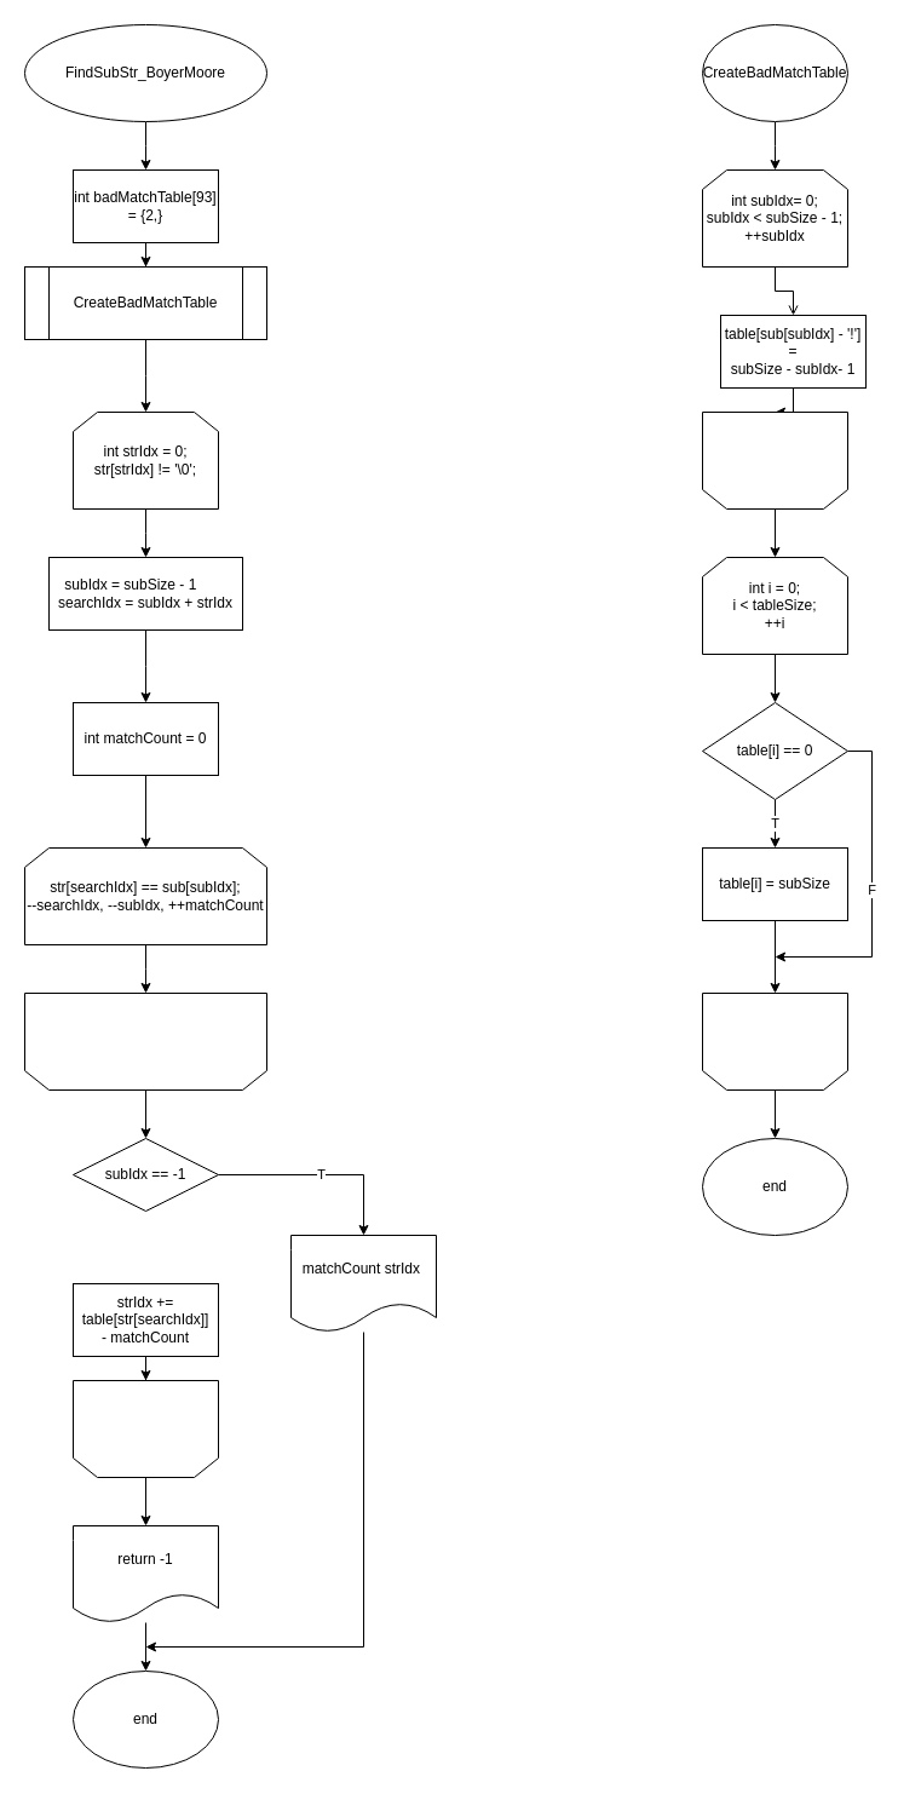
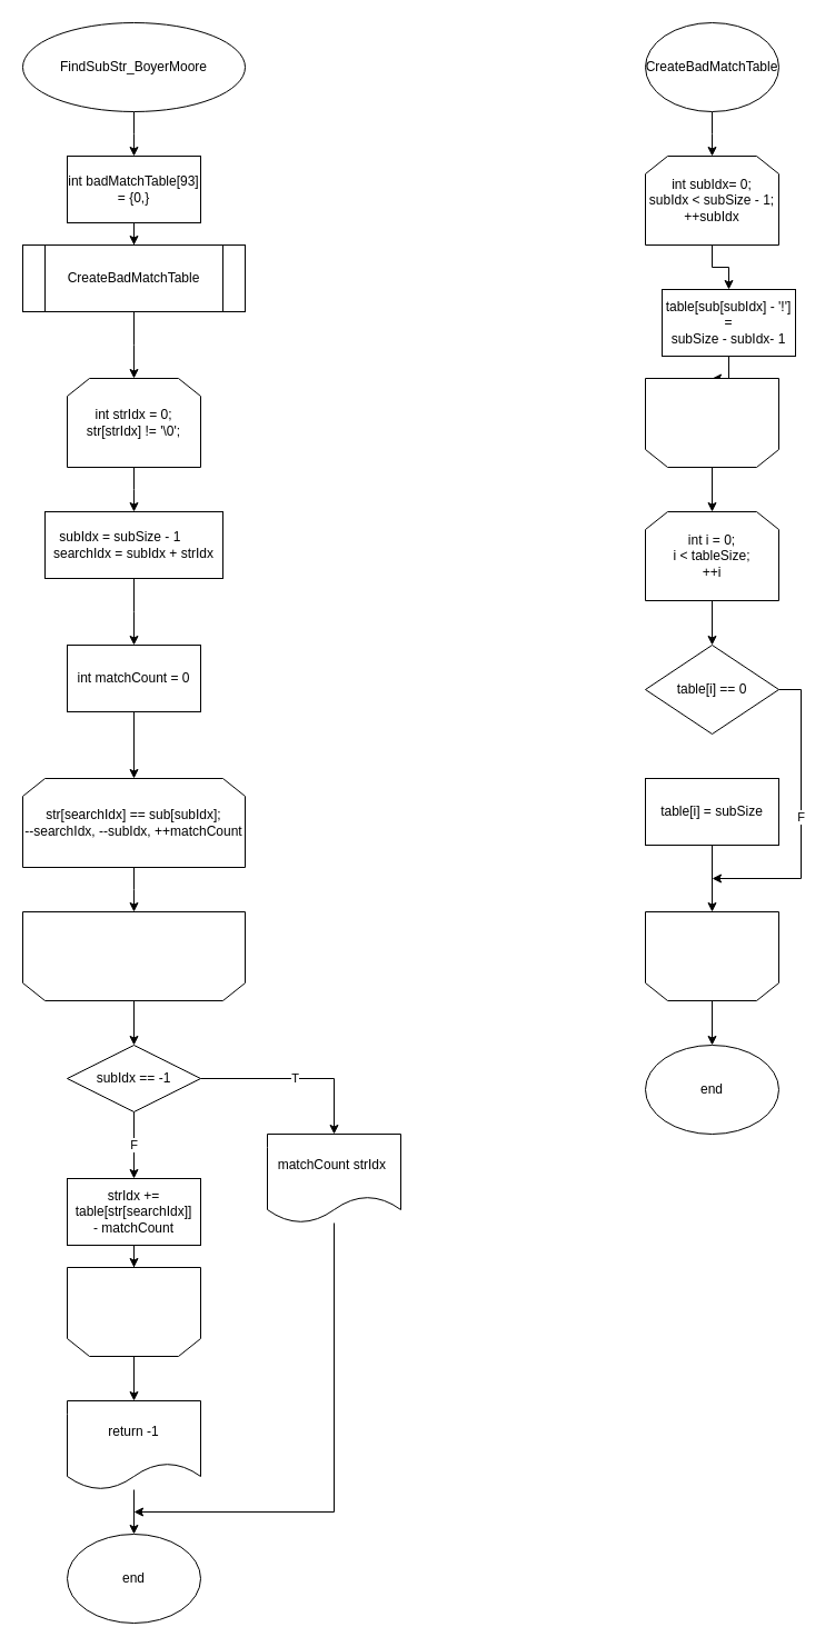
  <mxCell id="0" />
  <mxCell id="1" parent="0" />
  <mxCell id="2" value="" style="edgeStyle=orthogonalEdgeStyle;rounded=0;orthogonalLoop=1;jettySize=auto;html=1;" edge="1" parent="1" source="3"><mxGeometry relative="1" as="geometry"><mxPoint x="120" y="140" as="targetPoint" /></mxGeometry></mxCell>
  <mxCell id="3" value="FindSubStr_BoyerMoore" style="ellipse;whiteSpace=wrap;html=1;" vertex="1" parent="1"><mxGeometry x="20" y="20" width="200" height="80" as="geometry" /></mxCell>
  <mxCell id="4" value="" style="edgeStyle=orthogonalEdgeStyle;rounded=0;orthogonalLoop=1;jettySize=auto;html=1;" edge="1" parent="1" source="5"><mxGeometry relative="1" as="geometry"><mxPoint x="640" y="140" as="targetPoint" /></mxGeometry></mxCell>
  <mxCell id="5" value="CreateBadMatchTable" style="ellipse;whiteSpace=wrap;html=1;" vertex="1" parent="1"><mxGeometry x="580" y="20" width="120" height="80" as="geometry" /></mxCell>
  <mxCell id="6" value="" style="edgeStyle=orthogonalEdgeStyle;rounded=0;orthogonalLoop=1;jettySize=auto;html=1;" edge="1" parent="1" source="7"><mxGeometry relative="1" as="geometry"><mxPoint x="120" y="340" as="targetPoint" /></mxGeometry></mxCell>
  <mxCell id="7" value="CreateBadMatchTable" style="shape=process;whiteSpace=wrap;html=1;backgroundOutline=1;" vertex="1" parent="1"><mxGeometry x="20" y="220" width="200" height="60" as="geometry" /></mxCell>
  <mxCell id="8" value="" style="edgeStyle=orthogonalEdgeStyle;rounded=0;orthogonalLoop=1;jettySize=auto;html=1;" edge="1" parent="1" source="9"><mxGeometry relative="1" as="geometry"><mxPoint x="120" y="460" as="targetPoint" /></mxGeometry></mxCell>
  <mxCell id="9" value="int strIdx = 0;&lt;br&gt;str[strIdx] != '\0';" style="shape=loopLimit;whiteSpace=wrap;html=1;" vertex="1" parent="1"><mxGeometry x="60" y="340" width="120" height="80" as="geometry" /></mxCell>
  <mxCell id="10" style="edgeStyle=orthogonalEdgeStyle;rounded=0;orthogonalLoop=1;jettySize=auto;html=1;entryX=0.5;entryY=0;entryDx=0;entryDy=0;" edge="1" parent="1" source="11"><mxGeometry relative="1" as="geometry"><mxPoint x="120" y="580" as="targetPoint" /></mxGeometry></mxCell>
  <mxCell id="11" value="&lt;span style=&quot;&quot;&gt;subIdx = subSize - 1&lt;span style=&quot;white-space: pre;&quot;&gt;&#09;&lt;/span&gt;&lt;br&gt;&lt;/span&gt;searchIdx = subIdx + strIdx&lt;span style=&quot;&quot;&gt;&lt;br&gt;&lt;/span&gt;" style="rounded=0;whiteSpace=wrap;html=1;" vertex="1" parent="1"><mxGeometry x="40" y="460" width="160" height="60" as="geometry" /></mxCell>
  <mxCell id="12" value="" style="edgeStyle=orthogonalEdgeStyle;rounded=0;orthogonalLoop=1;jettySize=auto;html=1;" edge="1" parent="1" source="13" target="7"><mxGeometry relative="1" as="geometry" /></mxCell>
- <mxCell id="13" value="int badMatchTable[93] = {2,}" style="rounded=0;whiteSpace=wrap;html=1;" vertex="1" parent="1"><mxGeometry x="60" y="140" width="120" height="60" as="geometry" /></mxCell>
- <mxCell id="14" value="" style="edgeStyle=orthogonalEdgeStyle;rounded=0;orthogonalLoop=1;jettySize=auto;html=1;endArrow=open;" edge="1" parent="1" source="15" target="19"><mxGeometry relative="1" as="geometry" /></mxCell>
+ <mxCell id="13" value="int badMatchTable[93] = {0,}" style="rounded=0;whiteSpace=wrap;html=1;" vertex="1" parent="1"><mxGeometry x="60" y="140" width="120" height="60" as="geometry" /></mxCell>
+ <mxCell id="14" value="" style="edgeStyle=orthogonalEdgeStyle;rounded=0;orthogonalLoop=1;jettySize=auto;html=1;" edge="1" parent="1" source="15" target="19"><mxGeometry relative="1" as="geometry" /></mxCell>
  <mxCell id="15" value="int subIdx= 0;&lt;br&gt;subIdx&amp;nbsp;&amp;lt; subSize - 1;&lt;br&gt;++subIdx" style="shape=loopLimit;whiteSpace=wrap;html=1;" vertex="1" parent="1"><mxGeometry x="580" y="140" width="120" height="80" as="geometry" /></mxCell>
  <mxCell id="16" value="" style="edgeStyle=orthogonalEdgeStyle;rounded=0;orthogonalLoop=1;jettySize=auto;html=1;" edge="1" parent="1" source="17" target="42"><mxGeometry relative="1" as="geometry" /></mxCell>
  <mxCell id="17" value="int i = 0;&lt;br&gt;i &amp;lt; tableSize;&lt;br&gt;++i" style="shape=loopLimit;whiteSpace=wrap;html=1;" vertex="1" parent="1"><mxGeometry x="580" y="460" width="120" height="80" as="geometry" /></mxCell>
  <mxCell id="18" value="" style="edgeStyle=orthogonalEdgeStyle;rounded=0;orthogonalLoop=1;jettySize=auto;html=1;" edge="1" parent="1" source="19" target="39"><mxGeometry relative="1" as="geometry" /></mxCell>
  <mxCell id="19" value="&lt;span style=&quot;&quot;&gt;table[sub[subIdx] - '!']&lt;br&gt;=&lt;br&gt;subSize -&amp;nbsp;&lt;/span&gt;subIdx&lt;span style=&quot;&quot;&gt;- 1&lt;br&gt;&lt;/span&gt;" style="rounded=0;whiteSpace=wrap;html=1;" vertex="1" parent="1"><mxGeometry x="595" y="260" width="120" height="60" as="geometry" /></mxCell>
  <mxCell id="20" style="edgeStyle=orthogonalEdgeStyle;rounded=0;orthogonalLoop=1;jettySize=auto;html=1;entryX=0.5;entryY=0;entryDx=0;entryDy=0;" edge="1" parent="1" source="21" target="23"><mxGeometry relative="1" as="geometry" /></mxCell>
  <mxCell id="21" value="int matchCount = 0" style="rounded=0;whiteSpace=wrap;html=1;" vertex="1" parent="1"><mxGeometry x="60" y="580" width="120" height="60" as="geometry" /></mxCell>
  <mxCell id="22" value="" style="edgeStyle=orthogonalEdgeStyle;rounded=0;orthogonalLoop=1;jettySize=auto;html=1;" edge="1" parent="1" source="23"><mxGeometry relative="1" as="geometry"><mxPoint x="120" y="820" as="targetPoint" /></mxGeometry></mxCell>
  <mxCell id="23" value="str[searchIdx] == sub[subIdx];&lt;br&gt;--searchIdx, --subIdx, ++matchCount" style="shape=loopLimit;whiteSpace=wrap;html=1;" vertex="1" parent="1"><mxGeometry x="20" y="700" width="200" height="80" as="geometry" /></mxCell>
  <mxCell id="24" value="" style="edgeStyle=orthogonalEdgeStyle;rounded=0;orthogonalLoop=1;jettySize=auto;html=1;" edge="1" parent="1" source="25" target="36"><mxGeometry relative="1" as="geometry" /></mxCell>
  <mxCell id="25" value="" style="shape=loopLimit;whiteSpace=wrap;html=1;flipV=1;" vertex="1" parent="1"><mxGeometry x="60" y="1140" width="120" height="80" as="geometry" /></mxCell>
  <mxCell id="26" value="" style="edgeStyle=orthogonalEdgeStyle;rounded=0;orthogonalLoop=1;jettySize=auto;html=1;" edge="1" parent="1" source="27" target="30"><mxGeometry relative="1" as="geometry" /></mxCell>
  <mxCell id="27" value="" style="shape=loopLimit;whiteSpace=wrap;html=1;flipV=1;" vertex="1" parent="1"><mxGeometry x="20" y="820" width="200" height="80" as="geometry" /></mxCell>
  <mxCell id="28" value="T" style="edgeStyle=orthogonalEdgeStyle;rounded=0;orthogonalLoop=1;jettySize=auto;html=1;entryX=0.5;entryY=0;entryDx=0;entryDy=0;" edge="1" parent="1" source="30" target="32"><mxGeometry relative="1" as="geometry" /></mxCell>
+ <mxCell id="29" value="F" style="edgeStyle=orthogonalEdgeStyle;rounded=0;orthogonalLoop=1;jettySize=auto;html=1;" edge="1" parent="1" source="30" target="34"><mxGeometry relative="1" as="geometry" /></mxCell>
  <mxCell id="30" value="subIdx == -1" style="rhombus;whiteSpace=wrap;html=1;" vertex="1" parent="1"><mxGeometry x="60" y="940" width="120" height="60" as="geometry" /></mxCell>
  <mxCell id="31" style="edgeStyle=orthogonalEdgeStyle;rounded=0;orthogonalLoop=1;jettySize=auto;html=1;" edge="1" parent="1" source="32"><mxGeometry relative="1" as="geometry"><mxPoint x="120" y="1360" as="targetPoint" /><Array as="points"><mxPoint x="300" y="1360" /></Array></mxGeometry></mxCell>
  <mxCell id="32" value="matchCount strIdx&amp;nbsp;" style="shape=document;whiteSpace=wrap;html=1;boundedLbl=1;" vertex="1" parent="1"><mxGeometry x="240" y="1020" width="120" height="80" as="geometry" /></mxCell>
  <mxCell id="33" value="" style="edgeStyle=orthogonalEdgeStyle;rounded=0;orthogonalLoop=1;jettySize=auto;html=1;" edge="1" parent="1" source="34" target="25"><mxGeometry relative="1" as="geometry" /></mxCell>
  <mxCell id="34" value="strIdx +=&lt;br&gt;table[str[searchIdx]]&lt;br&gt;- matchCount" style="rounded=0;whiteSpace=wrap;html=1;" vertex="1" parent="1"><mxGeometry x="60" y="1060" width="120" height="60" as="geometry" /></mxCell>
  <mxCell id="35" value="" style="edgeStyle=orthogonalEdgeStyle;rounded=0;orthogonalLoop=1;jettySize=auto;html=1;" edge="1" parent="1" source="36" target="37"><mxGeometry relative="1" as="geometry" /></mxCell>
  <mxCell id="36" value="return -1" style="shape=document;whiteSpace=wrap;html=1;boundedLbl=1;" vertex="1" parent="1"><mxGeometry x="60" y="1260" width="120" height="80" as="geometry" /></mxCell>
  <mxCell id="37" value="end" style="ellipse;whiteSpace=wrap;html=1;" vertex="1" parent="1"><mxGeometry x="60" y="1380" width="120" height="80" as="geometry" /></mxCell>
  <mxCell id="38" value="" style="edgeStyle=orthogonalEdgeStyle;rounded=0;orthogonalLoop=1;jettySize=auto;html=1;" edge="1" parent="1" source="39" target="17"><mxGeometry relative="1" as="geometry" /></mxCell>
  <mxCell id="39" value="" style="shape=loopLimit;whiteSpace=wrap;html=1;flipV=1;" vertex="1" parent="1"><mxGeometry x="580" y="340" width="120" height="80" as="geometry" /></mxCell>
- <mxCell id="40" value="T" style="edgeStyle=orthogonalEdgeStyle;rounded=0;orthogonalLoop=1;jettySize=auto;html=1;" edge="1" parent="1" source="42" target="46"><mxGeometry relative="1" as="geometry" /></mxCell>
  <mxCell id="41" value="F" style="edgeStyle=orthogonalEdgeStyle;rounded=0;orthogonalLoop=1;jettySize=auto;html=1;exitX=1;exitY=0.5;exitDx=0;exitDy=0;" edge="1" parent="1" source="42"><mxGeometry relative="1" as="geometry"><mxPoint x="640" y="790" as="targetPoint" /><Array as="points"><mxPoint x="720" y="620" /><mxPoint x="720" y="790" /></Array></mxGeometry></mxCell>
  <mxCell id="42" value="table[i] == 0" style="rhombus;whiteSpace=wrap;html=1;" vertex="1" parent="1"><mxGeometry x="580" y="580" width="120" height="80" as="geometry" /></mxCell>
  <mxCell id="43" value="" style="edgeStyle=orthogonalEdgeStyle;rounded=0;orthogonalLoop=1;jettySize=auto;html=1;" edge="1" parent="1" source="44" target="47"><mxGeometry relative="1" as="geometry" /></mxCell>
  <mxCell id="44" value="" style="shape=loopLimit;whiteSpace=wrap;html=1;flipV=1;" vertex="1" parent="1"><mxGeometry x="580" y="820" width="120" height="80" as="geometry" /></mxCell>
  <mxCell id="45" value="" style="edgeStyle=orthogonalEdgeStyle;rounded=0;orthogonalLoop=1;jettySize=auto;html=1;" edge="1" parent="1" source="46" target="44"><mxGeometry relative="1" as="geometry" /></mxCell>
  <mxCell id="46" value="table[i] = subSize" style="rounded=0;whiteSpace=wrap;html=1;" vertex="1" parent="1"><mxGeometry x="580" y="700" width="120" height="60" as="geometry" /></mxCell>
  <mxCell id="47" value="end" style="ellipse;whiteSpace=wrap;html=1;" vertex="1" parent="1"><mxGeometry x="580" y="940" width="120" height="80" as="geometry" /></mxCell>
